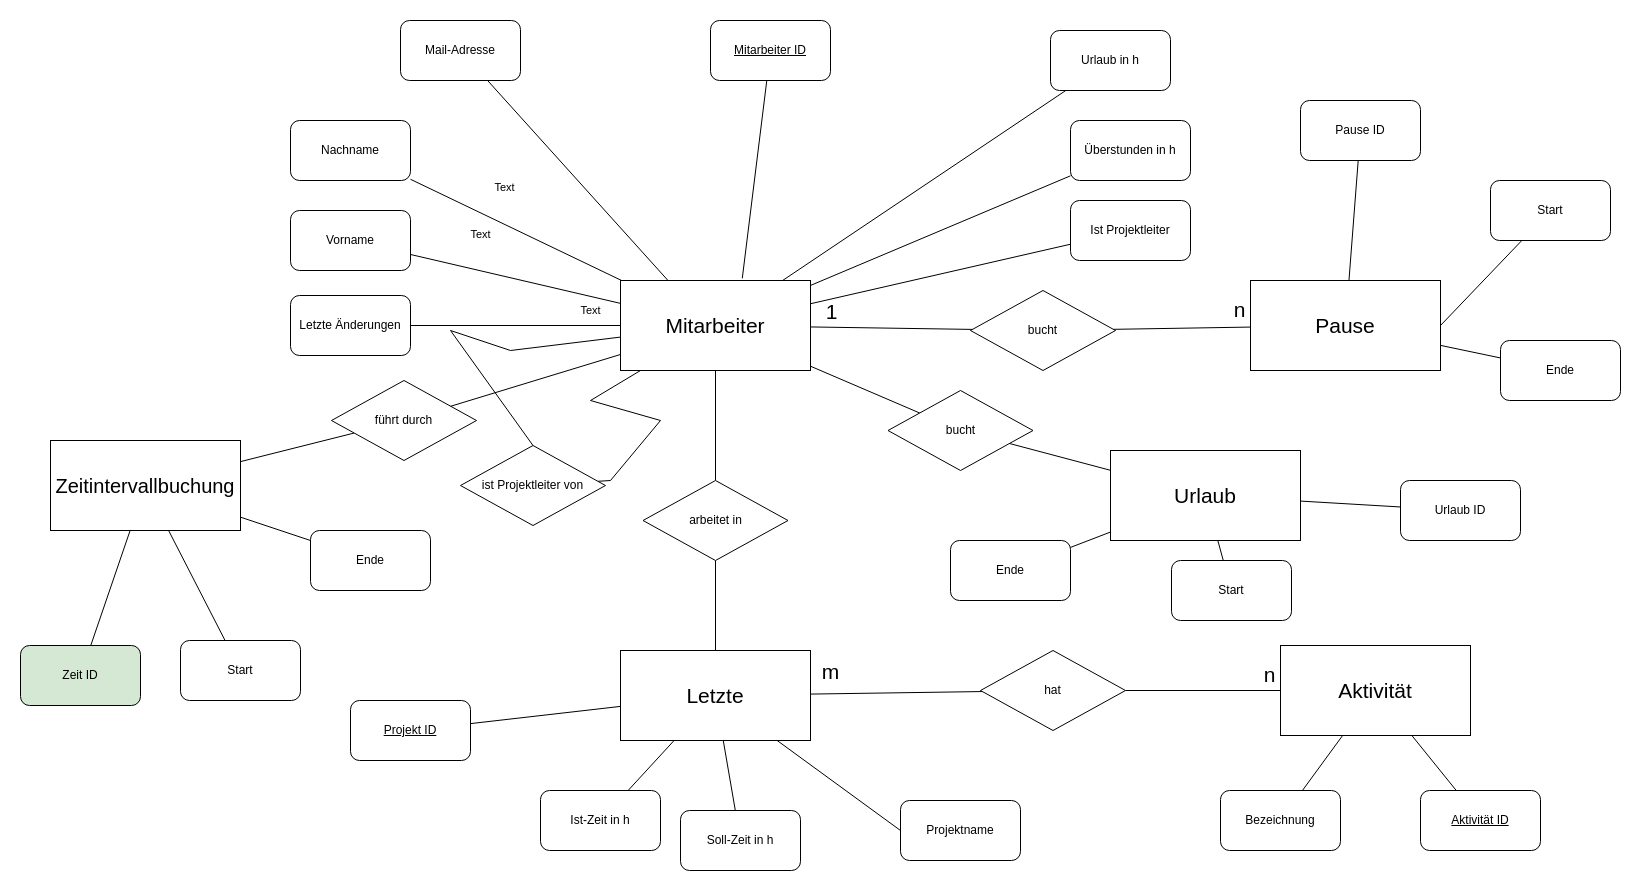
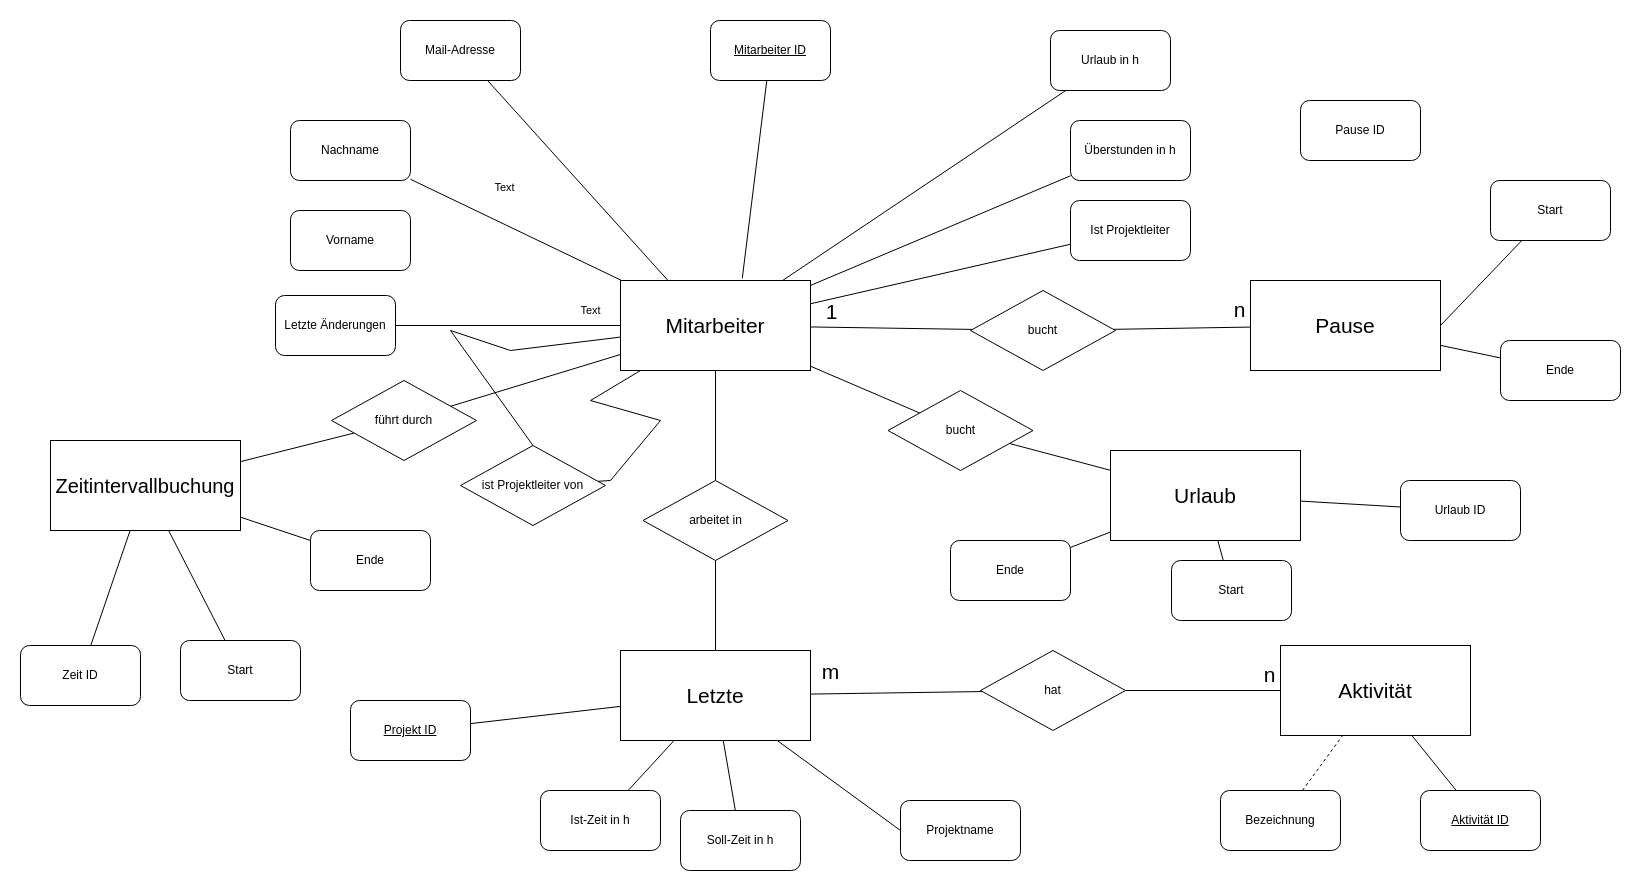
  <mxCell id="0" />
  <mxCell id="1" parent="0" />
  <mxCell id="2" style="edgeStyle=none;rounded=0;orthogonalLoop=1;jettySize=auto;html=1;entryX=0.5;entryY=0;entryDx=0;entryDy=0;fontSize=21;endArrow=none;endFill=0;" parent="1" source="9" target="28" edge="1"><mxGeometry relative="1" as="geometry"><Array as="points"><mxPoint x="510" y="350" /><mxPoint x="450" y="330" /></Array></mxGeometry></mxCell>
  <mxCell id="3" style="edgeStyle=none;rounded=0;orthogonalLoop=1;jettySize=auto;html=1;fontSize=21;endArrow=none;endFill=0;" parent="1" source="9" target="28" edge="1"><mxGeometry relative="1" as="geometry"><Array as="points"><mxPoint x="590" y="400" /><mxPoint x="660" y="420" /><mxPoint x="610" y="480" /></Array></mxGeometry></mxCell>
  <mxCell id="4" style="edgeStyle=none;rounded=0;orthogonalLoop=1;jettySize=auto;html=1;fontSize=21;endArrow=none;endFill=0;" parent="1" source="9" target="36" edge="1"><mxGeometry relative="1" as="geometry" /></mxCell>
  <mxCell id="5" style="edgeStyle=none;rounded=0;orthogonalLoop=1;jettySize=auto;html=1;fontSize=21;endArrow=none;endFill=0;" parent="1" source="9" target="54" edge="1"><mxGeometry relative="1" as="geometry" /></mxCell>
  <mxCell id="6" value="1" style="edgeLabel;html=1;align=center;verticalAlign=middle;resizable=0;points=[];fontSize=21;" parent="5" vertex="1" connectable="0"><mxGeometry x="-0.509" y="1" relative="1" as="geometry"><mxPoint x="-20" y="-16" as="offset" /></mxGeometry></mxCell>
  <mxCell id="7" style="edgeStyle=none;rounded=0;orthogonalLoop=1;jettySize=auto;html=1;fontSize=21;endArrow=none;endFill=0;" parent="1" source="9" target="58" edge="1"><mxGeometry relative="1" as="geometry" /></mxCell>
  <mxCell id="8" style="edgeStyle=none;rounded=0;orthogonalLoop=1;jettySize=auto;html=1;fontSize=20;endArrow=none;endFill=0;startArrow=none;" parent="1" source="78" target="71" edge="1"><mxGeometry relative="1" as="geometry" /></mxCell>
  <mxCell id="9" value="&lt;font style=&quot;font-size: 21px&quot;&gt;Mitarbeiter&lt;/font&gt;" style="rounded=0;whiteSpace=wrap;html=1;" parent="1" vertex="1"><mxGeometry x="620" y="280" width="190" height="90" as="geometry" /></mxCell>
- <mxCell id="10" style="rounded=0;orthogonalLoop=1;jettySize=auto;html=1;endArrow=none;endFill=0;" parent="1" source="12" target="9" edge="1"><mxGeometry relative="1" as="geometry" /></mxCell>
- <mxCell id="11" value="Text" style="edgeLabel;html=1;align=center;verticalAlign=middle;resizable=0;points=[];" parent="10" vertex="1" connectable="0"><mxGeometry x="-0.34" y="3" relative="1" as="geometry"><mxPoint y="-34" as="offset" /></mxGeometry></mxCell>
  <mxCell id="12" value="Vorname" style="rounded=1;whiteSpace=wrap;html=1;" parent="1" vertex="1"><mxGeometry x="290" y="210" width="120" height="60" as="geometry" /></mxCell>
  <mxCell id="13" style="rounded=0;orthogonalLoop=1;jettySize=auto;html=1;endArrow=none;endFill=0;" parent="1" source="16" target="9" edge="1"><mxGeometry relative="1" as="geometry"><mxPoint x="743" y="210" as="targetPoint" /></mxGeometry></mxCell>
  <mxCell id="14" value="Text" style="edgeLabel;html=1;align=center;verticalAlign=middle;resizable=0;points=[];" parent="13" vertex="1" connectable="0"><mxGeometry x="-0.34" y="3" relative="1" as="geometry"><mxPoint x="23" y="-23" as="offset" /></mxGeometry></mxCell>
  <mxCell id="15" value="Text" style="edgeLabel;html=1;align=center;verticalAlign=middle;resizable=0;points=[];" parent="13" vertex="1" connectable="0"><mxGeometry x="0.227" y="-2" relative="1" as="geometry"><mxPoint x="51" y="67" as="offset" /></mxGeometry></mxCell>
  <mxCell id="16" value="Nachname" style="rounded=1;whiteSpace=wrap;html=1;" parent="1" vertex="1"><mxGeometry x="290" y="120" width="120" height="60" as="geometry" /></mxCell>
  <mxCell id="17" style="edgeStyle=none;rounded=0;orthogonalLoop=1;jettySize=auto;html=1;entryX=0.25;entryY=0;entryDx=0;entryDy=0;endArrow=none;endFill=0;" parent="1" source="18" target="9" edge="1"><mxGeometry relative="1" as="geometry" /></mxCell>
  <mxCell id="18" value="Mail-Adresse" style="rounded=1;whiteSpace=wrap;html=1;" parent="1" vertex="1"><mxGeometry x="400" y="20" width="120" height="60" as="geometry" /></mxCell>
  <mxCell id="19" style="edgeStyle=none;rounded=0;orthogonalLoop=1;jettySize=auto;html=1;entryX=0.641;entryY=-0.024;entryDx=0;entryDy=0;endArrow=none;endFill=0;entryPerimeter=0;" parent="1" source="20" target="9" edge="1"><mxGeometry relative="1" as="geometry" /></mxCell>
  <mxCell id="20" value="&lt;u&gt;Mitarbeiter ID&lt;/u&gt;" style="rounded=1;whiteSpace=wrap;html=1;" parent="1" vertex="1"><mxGeometry x="710" y="20" width="120" height="60" as="geometry" /></mxCell>
  <mxCell id="21" style="edgeStyle=none;rounded=0;orthogonalLoop=1;jettySize=auto;html=1;endArrow=none;endFill=0;" parent="1" source="22" target="9" edge="1"><mxGeometry relative="1" as="geometry" /></mxCell>
  <mxCell id="22" value="Urlaub in h" style="rounded=1;whiteSpace=wrap;html=1;" parent="1" vertex="1"><mxGeometry x="1050" y="30" width="120" height="60" as="geometry" /></mxCell>
  <mxCell id="23" style="edgeStyle=none;rounded=0;orthogonalLoop=1;jettySize=auto;html=1;endArrow=none;endFill=0;" parent="1" source="24" target="9" edge="1"><mxGeometry relative="1" as="geometry" /></mxCell>
  <mxCell id="24" value="Überstunden in h" style="rounded=1;whiteSpace=wrap;html=1;" parent="1" vertex="1"><mxGeometry x="1070" y="120" width="120" height="60" as="geometry" /></mxCell>
  <mxCell id="25" style="edgeStyle=none;rounded=0;orthogonalLoop=1;jettySize=auto;html=1;entryX=0;entryY=0.5;entryDx=0;entryDy=0;endArrow=none;endFill=0;" parent="1" source="26" target="9" edge="1"><mxGeometry relative="1" as="geometry" /></mxCell>
- <mxCell id="26" value="Letzte Änderungen" style="rounded=1;whiteSpace=wrap;html=1;" parent="1" vertex="1"><mxGeometry x="290" y="295" width="120" height="60" as="geometry" /></mxCell>
+ <mxCell id="26" value="Letzte Änderungen" style="rounded=1;whiteSpace=wrap;html=1;" parent="1" vertex="1"><mxGeometry x="275" y="295" width="120" height="60" as="geometry" /></mxCell>
  <mxCell id="27" style="edgeStyle=none;rounded=0;orthogonalLoop=1;jettySize=auto;html=1;exitX=0.25;exitY=1;exitDx=0;exitDy=0;endArrow=none;endFill=0;" parent="1" source="26" target="26" edge="1"><mxGeometry relative="1" as="geometry" /></mxCell>
  <mxCell id="28" value="ist Projektleiter von" style="rhombus;whiteSpace=wrap;html=1;rounded=0;" parent="1" vertex="1"><mxGeometry x="460" y="445" width="145" height="80" as="geometry" /></mxCell>
  <mxCell id="29" style="edgeStyle=none;rounded=0;orthogonalLoop=1;jettySize=auto;html=1;fontSize=21;endArrow=none;endFill=0;" parent="1" source="30" target="9" edge="1"><mxGeometry relative="1" as="geometry" /></mxCell>
  <mxCell id="30" value="Ist Projektleiter" style="rounded=1;whiteSpace=wrap;html=1;" parent="1" vertex="1"><mxGeometry x="1070" y="200" width="120" height="60" as="geometry" /></mxCell>
  <mxCell id="31" style="edgeStyle=none;rounded=0;orthogonalLoop=1;jettySize=auto;html=1;fontSize=21;endArrow=none;endFill=0;" parent="1" source="34" target="40" edge="1"><mxGeometry relative="1" as="geometry" /></mxCell>
  <mxCell id="32" style="edgeStyle=none;rounded=0;orthogonalLoop=1;jettySize=auto;html=1;fontSize=21;endArrow=none;endFill=0;" parent="1" source="34" target="47" edge="1"><mxGeometry relative="1" as="geometry" /></mxCell>
  <mxCell id="33" value="m" style="edgeLabel;html=1;align=center;verticalAlign=middle;resizable=0;points=[];fontSize=21;" parent="32" vertex="1" connectable="0"><mxGeometry x="-0.025" y="2" relative="1" as="geometry"><mxPoint x="-64" y="-20" as="offset" /></mxGeometry></mxCell>
  <mxCell id="34" value="&lt;font style=&quot;font-size: 21px&quot;&gt;Letzte&lt;/font&gt;" style="rounded=0;whiteSpace=wrap;html=1;" parent="1" vertex="1"><mxGeometry x="620" y="650" width="190" height="90" as="geometry" /></mxCell>
  <mxCell id="35" style="edgeStyle=none;rounded=0;orthogonalLoop=1;jettySize=auto;html=1;fontSize=21;endArrow=none;endFill=0;" parent="1" source="36" target="34" edge="1"><mxGeometry relative="1" as="geometry" /></mxCell>
  <mxCell id="36" value="arbeitet in" style="rhombus;whiteSpace=wrap;html=1;rounded=0;" parent="1" vertex="1"><mxGeometry x="642.5" y="480" width="145" height="80" as="geometry" /></mxCell>
  <mxCell id="37" value="&lt;font style=&quot;font-size: 21px&quot;&gt;Pause&lt;/font&gt;" style="rounded=0;whiteSpace=wrap;html=1;" parent="1" vertex="1"><mxGeometry x="1250" y="280" width="190" height="90" as="geometry" /></mxCell>
  <mxCell id="38" style="edgeStyle=none;rounded=0;orthogonalLoop=1;jettySize=auto;html=1;fontSize=21;endArrow=none;endFill=0;" parent="1" source="39" target="34" edge="1"><mxGeometry relative="1" as="geometry" /></mxCell>
  <mxCell id="39" value="&lt;u&gt;Projekt ID&lt;/u&gt;" style="rounded=1;whiteSpace=wrap;html=1;" parent="1" vertex="1"><mxGeometry x="350" y="700" width="120" height="60" as="geometry" /></mxCell>
  <mxCell id="40" value="Ist-Zeit in h" style="rounded=1;whiteSpace=wrap;html=1;" parent="1" vertex="1"><mxGeometry x="540" y="790" width="120" height="60" as="geometry" /></mxCell>
  <mxCell id="41" style="edgeStyle=none;rounded=0;orthogonalLoop=1;jettySize=auto;html=1;fontSize=21;endArrow=none;endFill=0;" parent="1" source="42" target="34" edge="1"><mxGeometry relative="1" as="geometry" /></mxCell>
  <mxCell id="42" value="Soll-Zeit in h" style="rounded=1;whiteSpace=wrap;html=1;" parent="1" vertex="1"><mxGeometry x="680" y="810" width="120" height="60" as="geometry" /></mxCell>
  <mxCell id="43" style="edgeStyle=none;rounded=0;orthogonalLoop=1;jettySize=auto;html=1;fontSize=21;endArrow=none;endFill=0;exitX=0;exitY=0.5;exitDx=0;exitDy=0;" parent="1" source="44" target="34" edge="1"><mxGeometry relative="1" as="geometry"><mxPoint x="910" y="721.765" as="sourcePoint" /></mxGeometry></mxCell>
  <mxCell id="44" value="Projektname" style="rounded=1;whiteSpace=wrap;html=1;" parent="1" vertex="1"><mxGeometry x="900" y="800" width="120" height="60" as="geometry" /></mxCell>
  <mxCell id="45" value="&lt;font style=&quot;font-size: 21px&quot;&gt;Aktivität&lt;/font&gt;" style="rounded=0;whiteSpace=wrap;html=1;" parent="1" vertex="1"><mxGeometry x="1280" y="645" width="190" height="90" as="geometry" /></mxCell>
  <mxCell id="46" style="edgeStyle=none;rounded=0;orthogonalLoop=1;jettySize=auto;html=1;fontSize=21;endArrow=none;endFill=0;" parent="1" source="47" target="45" edge="1"><mxGeometry relative="1" as="geometry" /></mxCell>
  <mxCell id="47" value="hat" style="rhombus;whiteSpace=wrap;html=1;rounded=0;" parent="1" vertex="1"><mxGeometry x="980" y="650" width="145" height="80" as="geometry" /></mxCell>
  <mxCell id="48" value="n" style="edgeLabel;html=1;align=center;verticalAlign=middle;resizable=0;points=[];fontSize=21;" parent="1" vertex="1" connectable="0"><mxGeometry x="1270.001" y="679.999" as="geometry"><mxPoint x="-2" y="-6" as="offset" /></mxGeometry></mxCell>
  <mxCell id="49" style="edgeStyle=none;rounded=0;orthogonalLoop=1;jettySize=auto;html=1;fontSize=21;endArrow=none;endFill=0;" parent="1" source="50" target="45" edge="1"><mxGeometry relative="1" as="geometry" /></mxCell>
  <mxCell id="50" value="Aktivität ID" style="rounded=1;whiteSpace=wrap;html=1;fontStyle=4" parent="1" vertex="1"><mxGeometry x="1420" y="790" width="120" height="60" as="geometry" /></mxCell>
- <mxCell id="51" style="edgeStyle=none;rounded=0;orthogonalLoop=1;jettySize=auto;html=1;fontSize=21;endArrow=none;endFill=0;" parent="1" source="52" target="45" edge="1"><mxGeometry relative="1" as="geometry" /></mxCell>
+ <mxCell id="51" style="edgeStyle=none;rounded=0;orthogonalLoop=1;jettySize=auto;html=1;fontSize=21;endArrow=none;endFill=0;dashed=1;" parent="1" source="52" target="45" edge="1"><mxGeometry relative="1" as="geometry" /></mxCell>
  <mxCell id="52" value="Bezeichnung" style="rounded=1;whiteSpace=wrap;html=1;fontStyle=0" parent="1" vertex="1"><mxGeometry x="1220" y="790" width="120" height="60" as="geometry" /></mxCell>
  <mxCell id="53" style="edgeStyle=none;rounded=0;orthogonalLoop=1;jettySize=auto;html=1;fontSize=21;endArrow=none;endFill=0;" parent="1" source="54" target="37" edge="1"><mxGeometry relative="1" as="geometry" /></mxCell>
  <mxCell id="54" value="bucht" style="rhombus;whiteSpace=wrap;html=1;rounded=0;" parent="1" vertex="1"><mxGeometry x="970" y="290" width="145" height="80" as="geometry" /></mxCell>
  <mxCell id="55" value="n" style="edgeLabel;html=1;align=center;verticalAlign=middle;resizable=0;points=[];fontSize=21;" parent="1" vertex="1" connectable="0"><mxGeometry x="1240.001" y="314.999" as="geometry"><mxPoint x="-2" y="-6" as="offset" /></mxGeometry></mxCell>
  <mxCell id="56" value="&lt;font style=&quot;font-size: 21px&quot;&gt;Urlaub&lt;/font&gt;" style="rounded=0;whiteSpace=wrap;html=1;" parent="1" vertex="1"><mxGeometry x="1110" y="450" width="190" height="90" as="geometry" /></mxCell>
  <mxCell id="57" style="edgeStyle=none;rounded=0;orthogonalLoop=1;jettySize=auto;html=1;fontSize=21;endArrow=none;endFill=0;" parent="1" source="58" target="56" edge="1"><mxGeometry relative="1" as="geometry" /></mxCell>
  <mxCell id="58" value="bucht" style="rhombus;whiteSpace=wrap;html=1;rounded=0;" parent="1" vertex="1"><mxGeometry x="887.5" y="390" width="145" height="80" as="geometry" /></mxCell>
- <mxCell id="59" style="edgeStyle=none;rounded=0;orthogonalLoop=1;jettySize=auto;html=1;fontSize=21;endArrow=none;endFill=0;" parent="1" source="60" target="37" edge="1"><mxGeometry relative="1" as="geometry" /></mxCell>
  <mxCell id="60" value="Pause ID" style="rounded=1;whiteSpace=wrap;html=1;" parent="1" vertex="1"><mxGeometry x="1300" y="100" width="120" height="60" as="geometry" /></mxCell>
  <mxCell id="61" style="edgeStyle=none;rounded=0;orthogonalLoop=1;jettySize=auto;html=1;entryX=1;entryY=0.5;entryDx=0;entryDy=0;fontSize=21;endArrow=none;endFill=0;" parent="1" source="62" target="37" edge="1"><mxGeometry relative="1" as="geometry" /></mxCell>
  <mxCell id="62" value="Start" style="rounded=1;whiteSpace=wrap;html=1;" parent="1" vertex="1"><mxGeometry x="1490" y="180" width="120" height="60" as="geometry" /></mxCell>
  <mxCell id="63" style="edgeStyle=none;rounded=0;orthogonalLoop=1;jettySize=auto;html=1;fontSize=21;endArrow=none;endFill=0;" parent="1" source="64" target="37" edge="1"><mxGeometry relative="1" as="geometry" /></mxCell>
  <mxCell id="64" value="Ende" style="rounded=1;whiteSpace=wrap;html=1;" parent="1" vertex="1"><mxGeometry x="1500" y="340" width="120" height="60" as="geometry" /></mxCell>
  <mxCell id="65" style="edgeStyle=none;rounded=0;orthogonalLoop=1;jettySize=auto;html=1;fontSize=21;endArrow=none;endFill=0;" parent="1" source="66" target="56" edge="1"><mxGeometry relative="1" as="geometry" /></mxCell>
  <mxCell id="66" value="Urlaub ID" style="rounded=1;whiteSpace=wrap;html=1;" parent="1" vertex="1"><mxGeometry x="1400" y="480" width="120" height="60" as="geometry" /></mxCell>
  <mxCell id="67" style="edgeStyle=none;rounded=0;orthogonalLoop=1;jettySize=auto;html=1;fontSize=21;endArrow=none;endFill=0;" parent="1" source="68" target="56" edge="1"><mxGeometry relative="1" as="geometry" /></mxCell>
  <mxCell id="68" value="Start" style="rounded=1;whiteSpace=wrap;html=1;" parent="1" vertex="1"><mxGeometry x="1171" y="560" width="120" height="60" as="geometry" /></mxCell>
  <mxCell id="69" style="edgeStyle=none;rounded=0;orthogonalLoop=1;jettySize=auto;html=1;fontSize=21;endArrow=none;endFill=0;" parent="1" source="70" target="56" edge="1"><mxGeometry relative="1" as="geometry" /></mxCell>
  <mxCell id="70" value="Ende" style="rounded=1;whiteSpace=wrap;html=1;" parent="1" vertex="1"><mxGeometry x="950" y="540" width="120" height="60" as="geometry" /></mxCell>
  <mxCell id="71" value="&lt;font style=&quot;font-size: 20px&quot;&gt;Zeitintervallbuchung&lt;/font&gt;" style="rounded=0;whiteSpace=wrap;html=1;" parent="1" vertex="1"><mxGeometry x="50" y="440" width="190" height="90" as="geometry" /></mxCell>
  <mxCell id="72" style="edgeStyle=none;rounded=0;orthogonalLoop=1;jettySize=auto;html=1;fontSize=20;endArrow=none;endFill=0;" parent="1" source="73" target="71" edge="1"><mxGeometry relative="1" as="geometry" /></mxCell>
- <mxCell id="73" value="Zeit ID" style="rounded=1;whiteSpace=wrap;html=1;fillColor=#d5e8d4;" parent="1" vertex="1"><mxGeometry x="20" y="645" width="120" height="60" as="geometry" /></mxCell>
+ <mxCell id="73" value="Zeit ID" style="rounded=1;whiteSpace=wrap;html=1;" parent="1" vertex="1"><mxGeometry x="20" y="645" width="120" height="60" as="geometry" /></mxCell>
  <mxCell id="74" style="edgeStyle=none;rounded=0;orthogonalLoop=1;jettySize=auto;html=1;fontSize=20;endArrow=none;endFill=0;" parent="1" source="75" target="71" edge="1"><mxGeometry relative="1" as="geometry" /></mxCell>
  <mxCell id="75" value="Start" style="rounded=1;whiteSpace=wrap;html=1;" parent="1" vertex="1"><mxGeometry x="180" y="640" width="120" height="60" as="geometry" /></mxCell>
  <mxCell id="76" style="edgeStyle=none;rounded=0;orthogonalLoop=1;jettySize=auto;html=1;fontSize=20;endArrow=none;endFill=0;" parent="1" source="77" target="71" edge="1"><mxGeometry relative="1" as="geometry" /></mxCell>
  <mxCell id="77" value="Ende" style="rounded=1;whiteSpace=wrap;html=1;" parent="1" vertex="1"><mxGeometry x="310" y="530" width="120" height="60" as="geometry" /></mxCell>
  <mxCell id="78" value="führt durch" style="rhombus;whiteSpace=wrap;html=1;rounded=0;" parent="1" vertex="1"><mxGeometry x="331" y="380" width="145" height="80" as="geometry" /></mxCell>
  <mxCell id="79" value="" style="edgeStyle=none;rounded=0;orthogonalLoop=1;jettySize=auto;html=1;fontSize=20;endArrow=none;endFill=0;" parent="1" source="9" target="78" edge="1"><mxGeometry relative="1" as="geometry"><mxPoint x="620" y="351.667" as="sourcePoint" /><mxPoint x="240" y="458.333" as="targetPoint" /></mxGeometry></mxCell>
